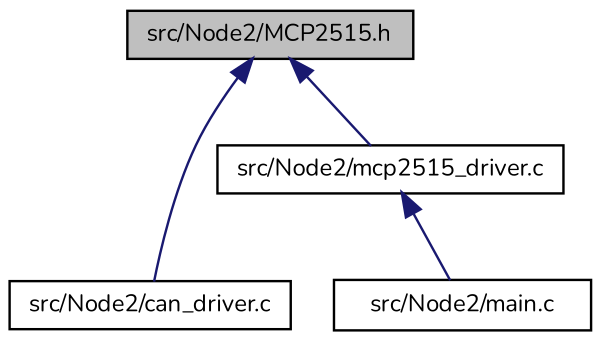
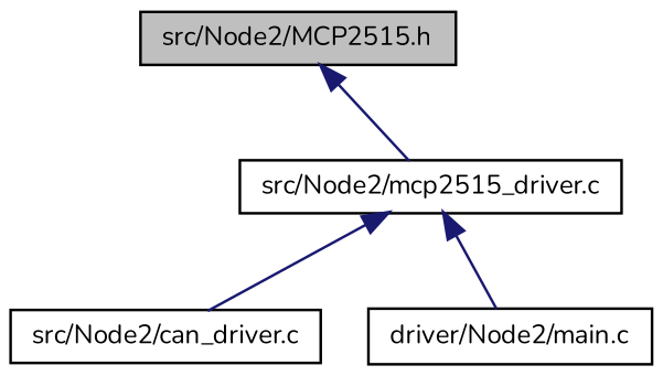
  digraph {
    fontname=Nunito
    node [color=black fillcolor=white fontname=Nunito fontsize=10 shape=record style=filled]
    edge [color=midnightblue dir=back fontname=Nunito fontsize=10 labelfontname=Helvetica labelfontsize=10 style=solid]
    n1 [fillcolor=grey75 fontcolor=black height=0.2 label="src/Node2/MCP2515.h" width=0.4]
    n2 [height=0.2 label="src/Node2/can_driver.c" width=0.4]
    n3 [height=0.2 label="src/Node2/mcp2515_driver.c" width=0.4]
-   n4 [height=0.2 label="src/Node2/main.c" width=0.4]
-   n1 -> n2
+   n4 [height=0.2 label="driver/Node2/main.c" width=0.4]
+   n3 -> n2
    n1 -> n3
    n3 -> n4
  }
